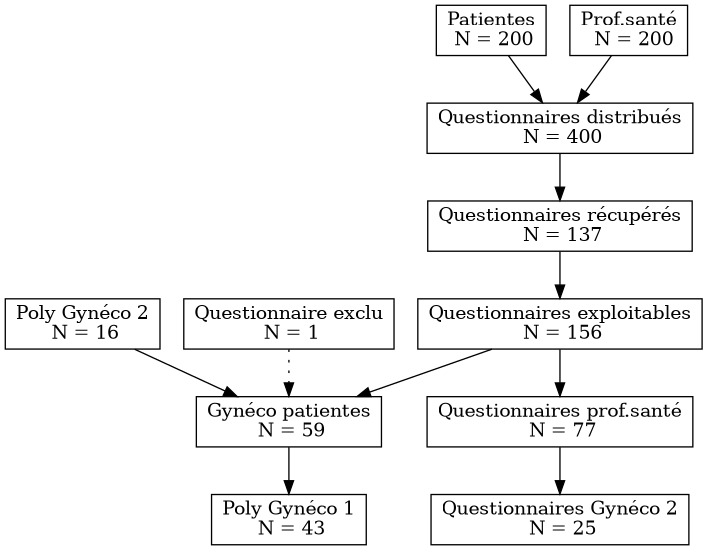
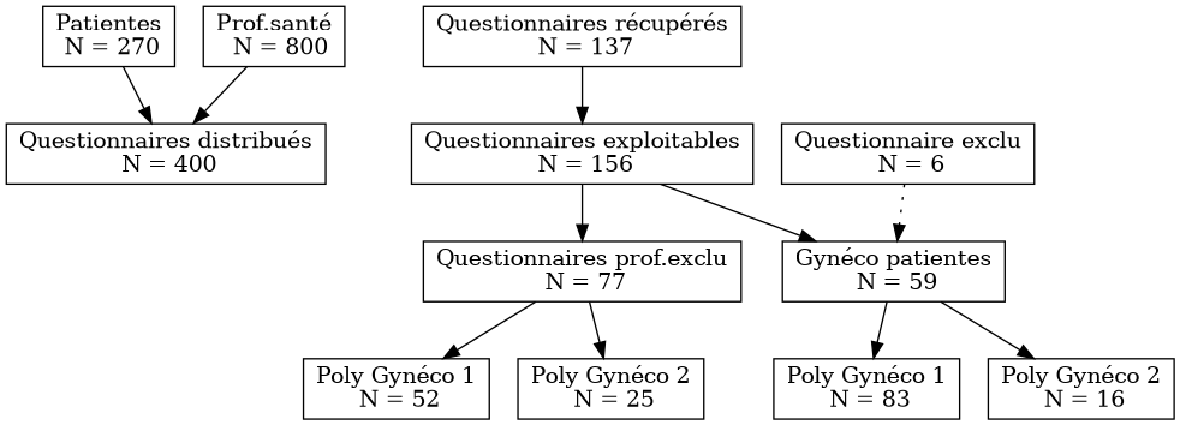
  digraph {
    node [shape=box]
    n1 [label="Questionnaires distribués\n N = 400"]
    n2 [label="Questionnaires récupérés\n N = 137"]
    n3 [label="Questionnaires exploitables\n N = 156"]
-   n4 [label="Questionnaires prof.santé\n N = 77"]
+   n4 [label="Questionnaires prof.exclu\n N = 77"]
    n5 [label="Gynéco patientes\n N = 59"]
-   n7 [label="Questionnaires Gynéco 2\n N = 25"]
-   n8 [label="Poly Gynéco 1\n N = 43"]
+   n6 [label="Poly Gynéco 1\n N = 52"]
+   n7 [label="Poly Gynéco 2\n N = 25"]
+   n8 [label="Poly Gynéco 1\n N = 83"]
    n9 [label="Poly Gynéco 2\n N = 16"]
-   n10 [label="Patientes\n N = 200"]
-   n11 [label="Prof.santé\n  N = 200"]
-   n12 [label="Questionnaire exclu\n N = 1"]
-   n1 -> n2
+   n10 [label="Patientes\n N = 270"]
+   n11 [label="Prof.santé\n  N = 800"]
+   n12 [label="Questionnaire exclu\n N = 6"]
    n2 -> n3
    n3 -> n4
    n3 -> n5
+   n4 -> n6
    n4 -> n7
    n5 -> n8
-   n9 -> n5
+   n5 -> n9
    n10 -> n1
    n11 -> n1
    n12 -> n5 [style=dotted]
  }
